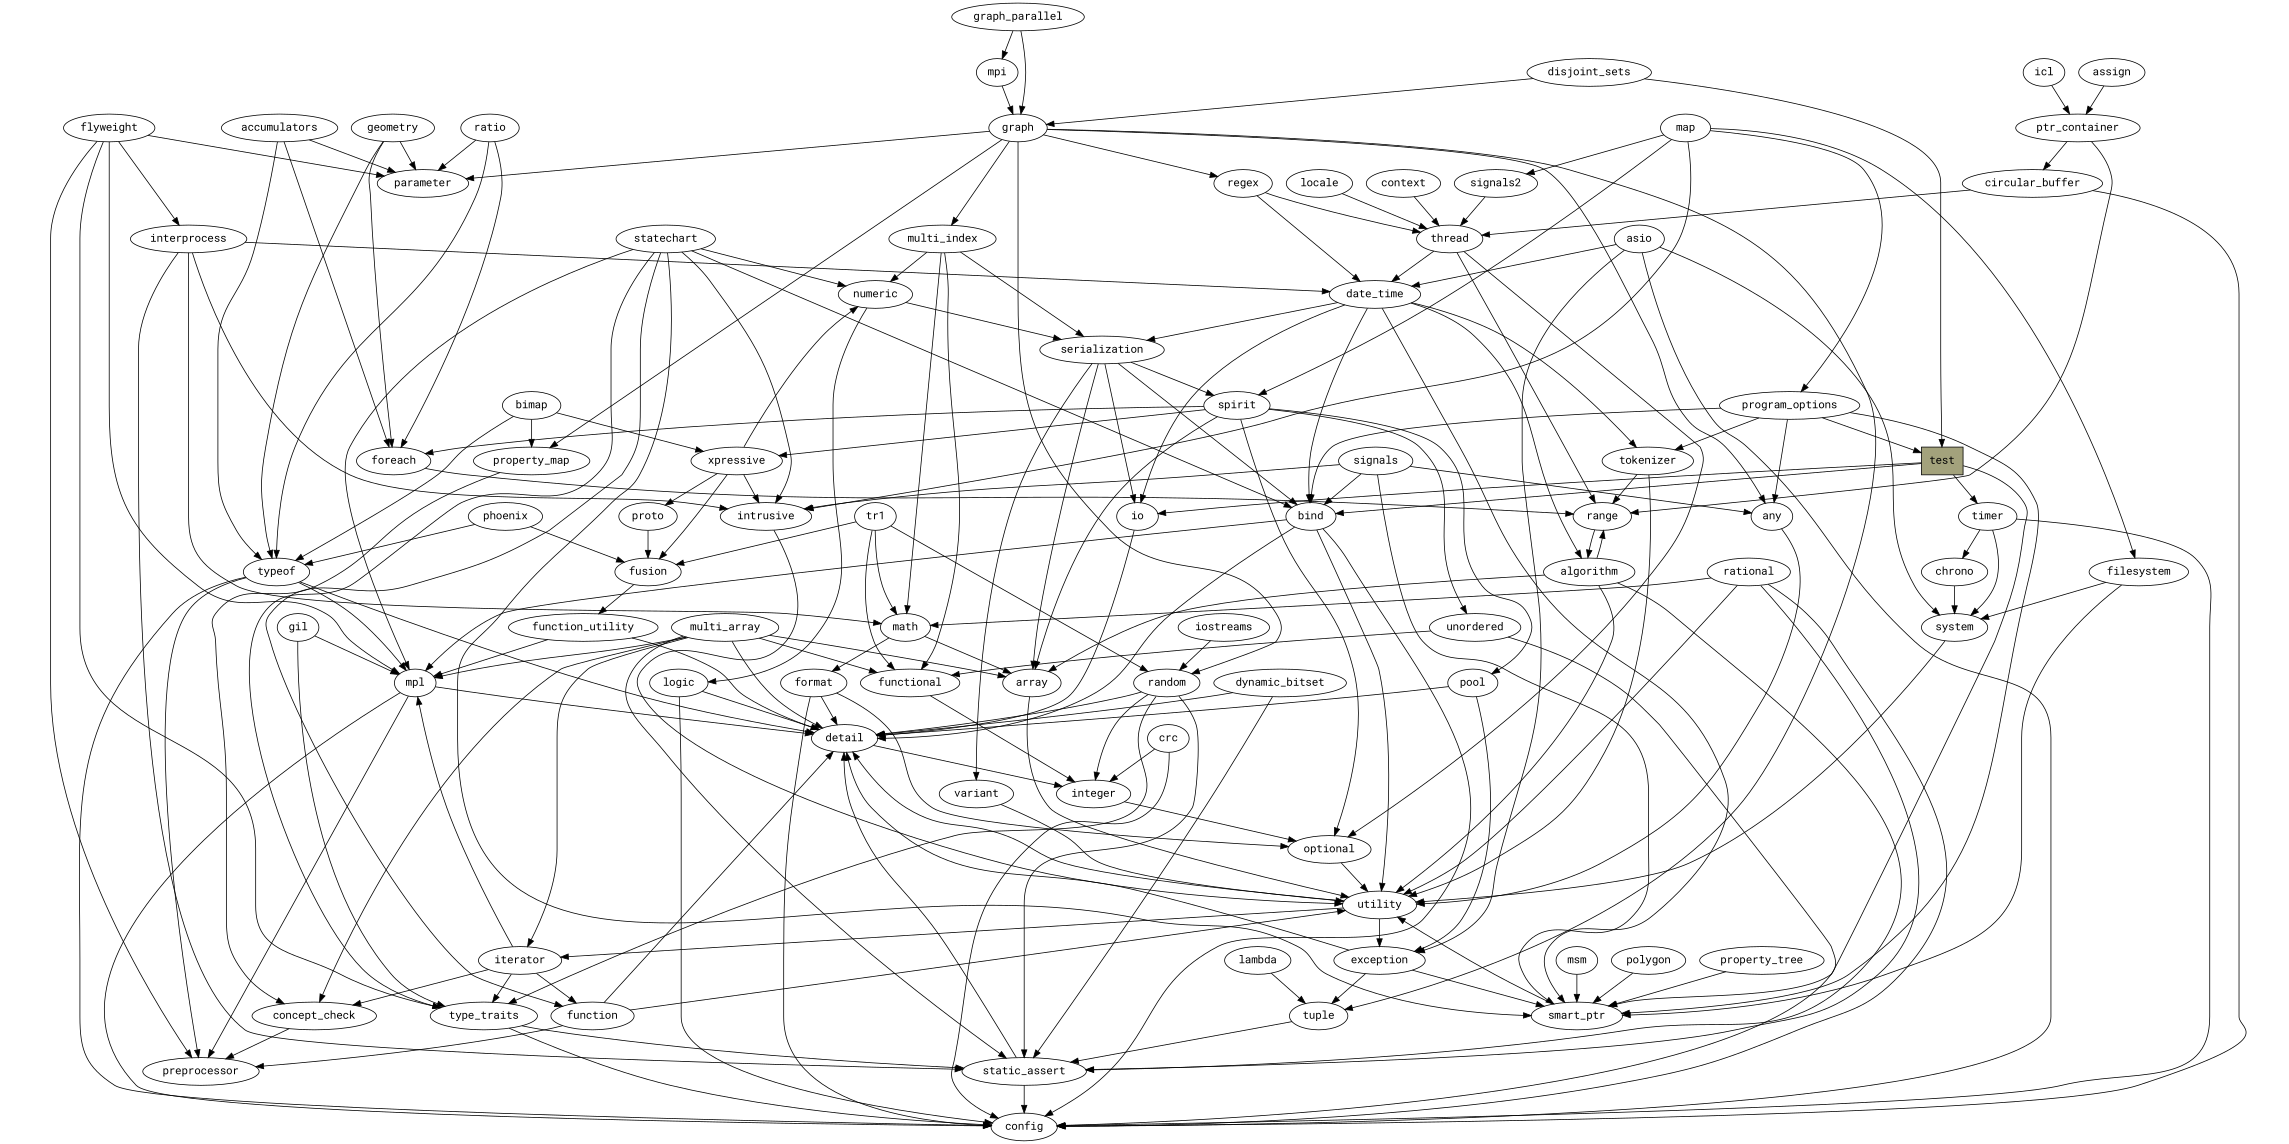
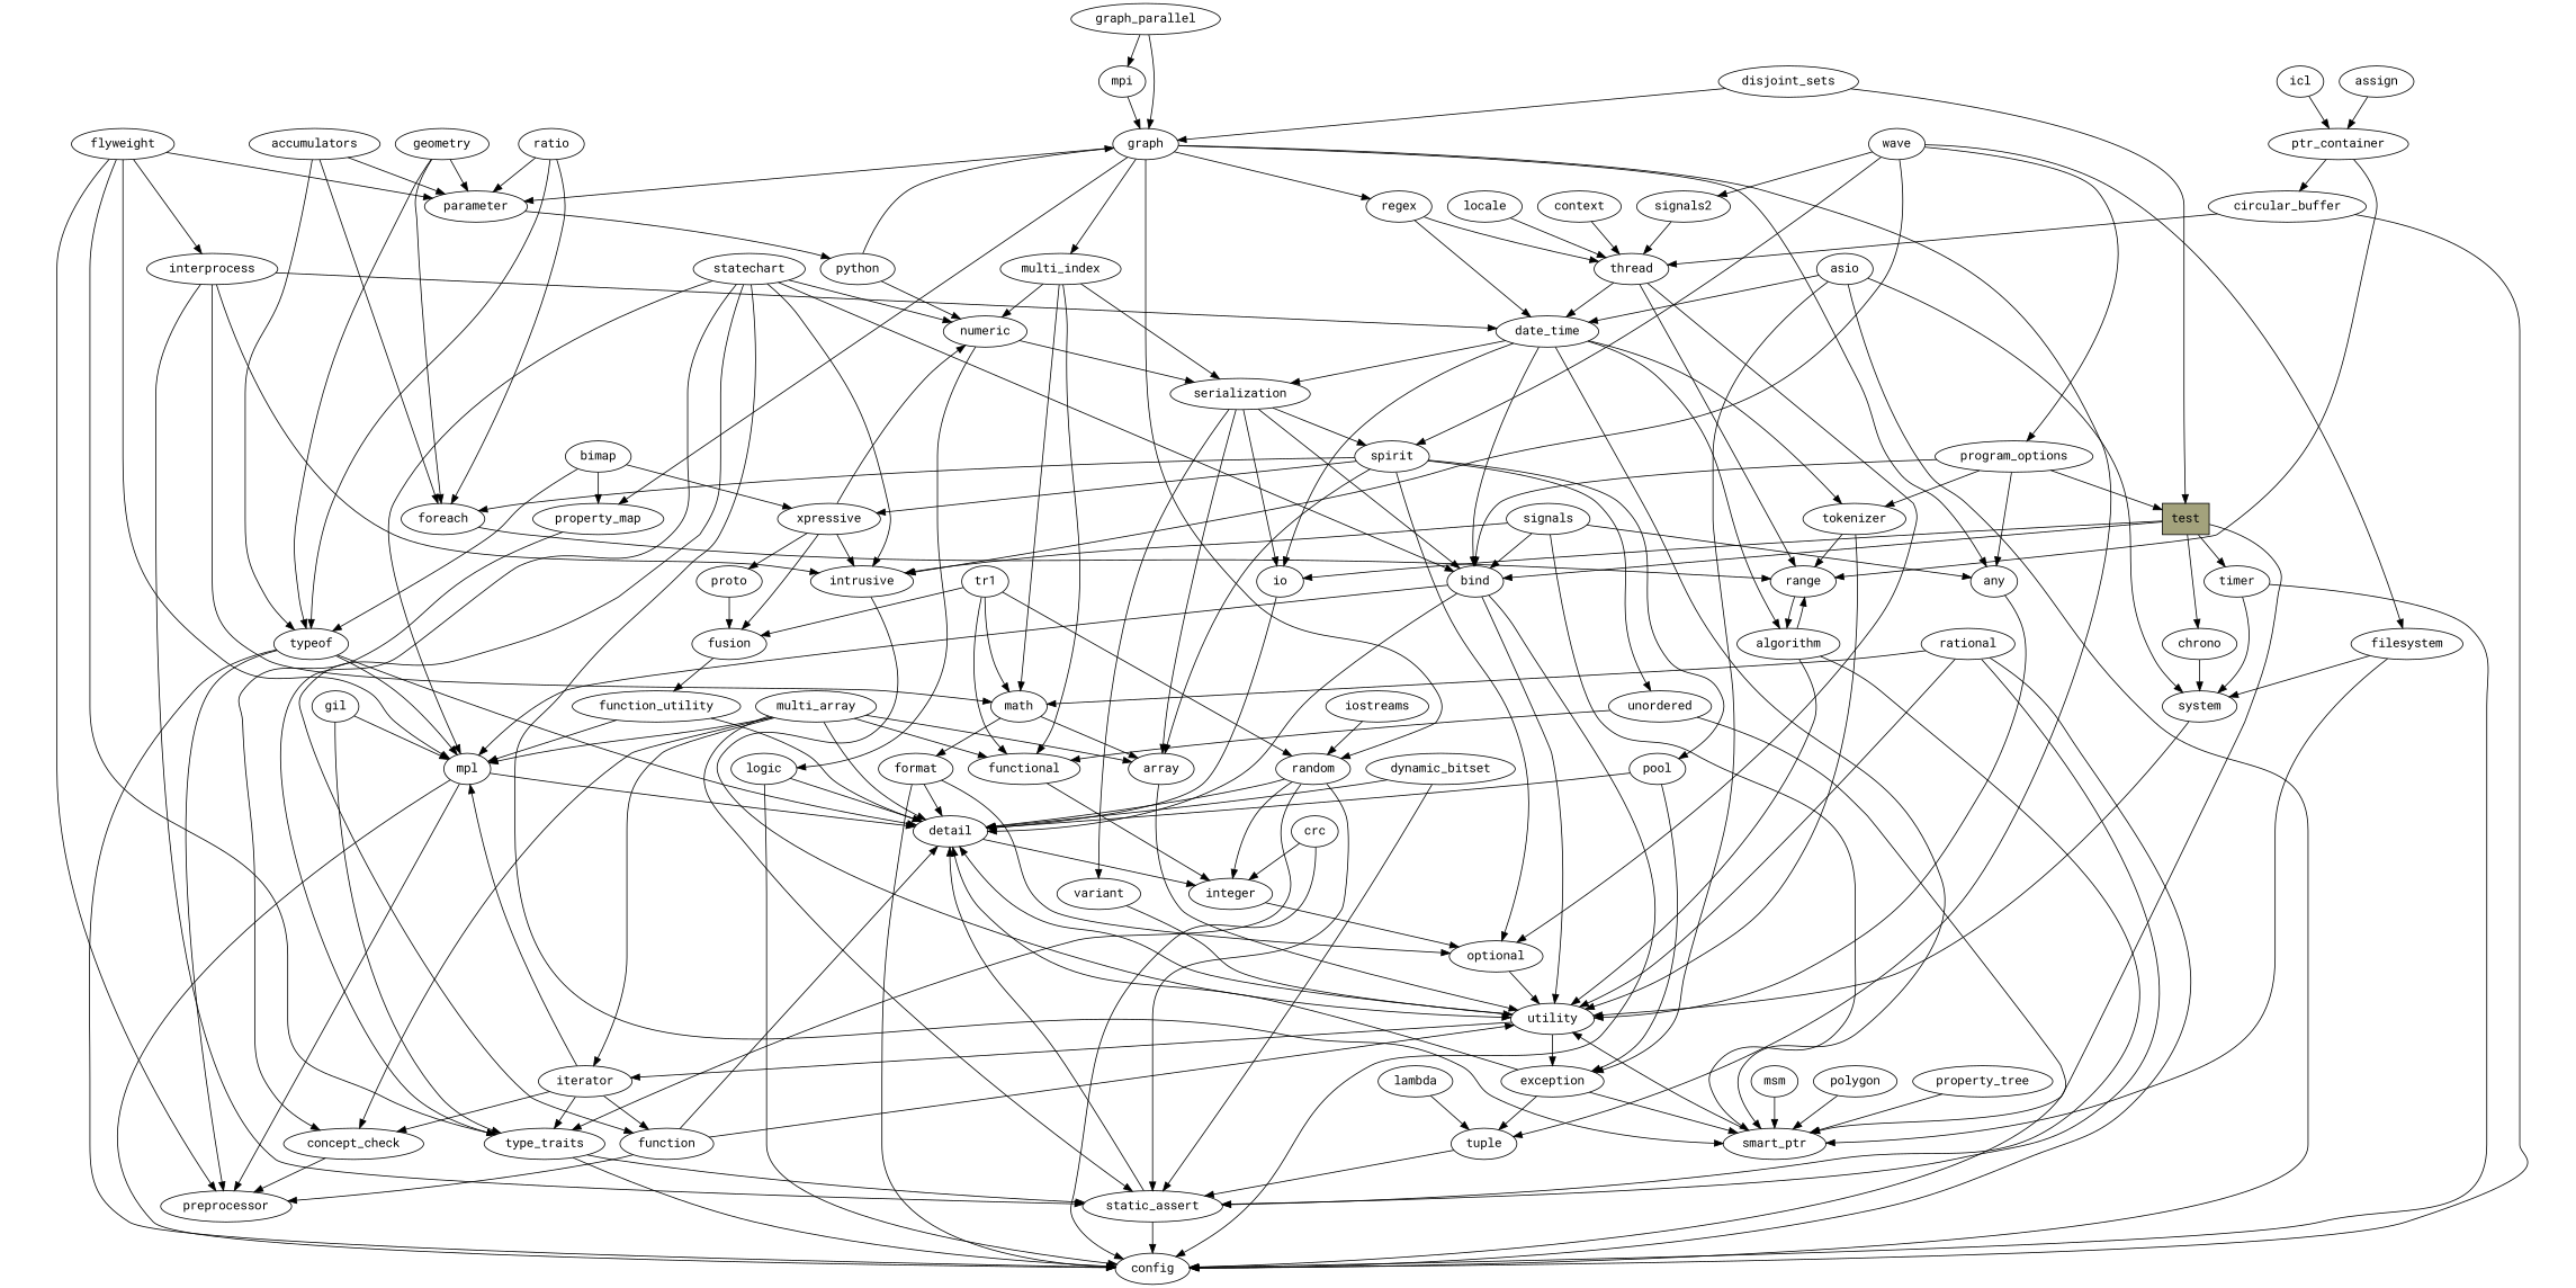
  digraph {
    fontname="Roboto Mono"
    node [fontname="Roboto Mono"]
    edge [fontname="Roboto Mono"]
    concept_check
    preprocessor
    property_map
    mpl
    config
    detail
    integer
    optional
    type_traits
    static_assert
    function
    utility
    iterator
    exception
    smart_ptr
    tuple
    n17 [label=function_utility]
    fusion
    typeof
    proto
    intrusive
    logic
    numeric
    serialization
    array
    spirit
    io
    bind
    variant
    xpressive
    foreach
    unordered
    pool
    algorithm
    range
    functional
    format
    math
    multi_index
    any
    random
    tokenizer
    date_time
    thread
    regex
    "graph"
    parameter
+   python
    accumulators
    system
    asio
    circular_buffer
    ptr_container
    assign
    bimap
    chrono
    context
    crc
    timer
    test [fillcolor="#A3A27C" shape=box style=filled]
    disjoint_sets
    dynamic_bitset
    filesystem
    interprocess
    flyweight
    geometry
    gil
    mpi
    graph_parallel
    icl
    iostreams
    lambda
    locale
    msm
    multi_array
-   phoenix
    polygon
    program_options
    property_tree
    ratio
    rational
    signals
    signals2
    statechart
    tr1
-   wave [label=map]
+   wave
    concept_check -> preprocessor
    property_map -> concept_check
    mpl -> preprocessor
    mpl -> config
    mpl -> detail
    detail -> integer
    integer -> optional
    optional -> utility
    type_traits -> config
    type_traits -> static_assert
    static_assert -> config
    static_assert -> detail
    function -> preprocessor
    function -> detail
    function -> utility
    utility -> detail
    utility -> iterator
    utility -> exception
    iterator -> concept_check
    iterator -> mpl
    iterator -> type_traits
    iterator -> function
    exception -> detail
    exception -> smart_ptr
    exception -> tuple
    smart_ptr -> utility
    tuple -> static_assert
    n17 -> mpl
    n17 -> detail
    fusion -> n17
    typeof -> preprocessor
    typeof -> mpl
    typeof -> config
    typeof -> detail
    proto -> fusion
    intrusive -> utility
    logic -> config
    logic -> detail
    numeric -> logic
    numeric -> serialization
    serialization -> array
    serialization -> spirit
    serialization -> io
    serialization -> bind
    serialization -> variant
    array -> utility
    spirit -> optional
    spirit -> array
    spirit -> xpressive
    spirit -> foreach
    spirit -> unordered
    spirit -> pool
    io -> detail
    bind -> mpl
    bind -> config
    bind -> detail
    bind -> utility
    variant -> utility
    xpressive -> fusion
    xpressive -> proto
    xpressive -> intrusive
    xpressive -> numeric
    foreach -> range
    unordered -> config
    unordered -> functional
    pool -> detail
    pool -> exception
    algorithm -> static_assert
    algorithm -> utility
-   algorithm -> array
    algorithm -> range
    range -> algorithm
    functional -> integer
    format -> config
    format -> detail
    format -> optional
    math -> array
    math -> format
    multi_index -> numeric
    multi_index -> serialization
    multi_index -> functional
    multi_index -> math
    any -> utility
    random -> detail
    random -> integer
    random -> type_traits
    random -> static_assert
    tokenizer -> utility
    tokenizer -> range
    date_time -> smart_ptr
    date_time -> serialization
    date_time -> io
    date_time -> bind
    date_time -> algorithm
    date_time -> tokenizer
    thread -> optional
    thread -> range
    thread -> date_time
    regex -> date_time
    regex -> thread
    "graph" -> property_map
    "graph" -> tuple
    "graph" -> multi_index
    "graph" -> any
    "graph" -> random
    "graph" -> regex
    "graph" -> parameter
+   parameter -> python
+   python -> numeric
+   python -> "graph"
    accumulators -> typeof
    accumulators -> foreach
    accumulators -> parameter
    system -> utility
    asio -> config
    asio -> exception
    asio -> date_time
    asio -> system
    circular_buffer -> config
    circular_buffer -> thread
    ptr_container -> range
    ptr_container -> circular_buffer
    assign -> ptr_container
    bimap -> property_map
    bimap -> typeof
    bimap -> xpressive
    chrono -> system
    context -> thread
    crc -> config
    crc -> integer
    timer -> config
    timer -> system
-   timer -> chrono
+   test -> chrono
    test -> smart_ptr
    test -> io
    test -> bind
    test -> timer
    disjoint_sets -> "graph"
    disjoint_sets -> test
    dynamic_bitset -> detail
    dynamic_bitset -> static_assert
    filesystem -> smart_ptr
    filesystem -> system
    interprocess -> static_assert
    interprocess -> intrusive
    interprocess -> math
    interprocess -> date_time
    flyweight -> preprocessor
    flyweight -> mpl
    flyweight -> type_traits
    flyweight -> parameter
    flyweight -> interprocess
    geometry -> typeof
    geometry -> foreach
    geometry -> parameter
    gil -> mpl
    gil -> type_traits
    mpi -> "graph"
    graph_parallel -> "graph"
    graph_parallel -> mpi
    icl -> ptr_container
    iostreams -> random
    lambda -> tuple
    locale -> thread
    msm -> smart_ptr
    multi_array -> concept_check
    multi_array -> mpl
    multi_array -> detail
    multi_array -> static_assert
    multi_array -> iterator
    multi_array -> array
    multi_array -> functional
-   phoenix -> fusion
-   phoenix -> typeof
    polygon -> smart_ptr
-   program_options -> smart_ptr
    program_options -> bind
    program_options -> any
    program_options -> tokenizer
    program_options -> test
    property_tree -> smart_ptr
    ratio -> typeof
    ratio -> foreach
    ratio -> parameter
    rational -> config
    rational -> static_assert
    rational -> utility
    rational -> math
    signals -> smart_ptr
    signals -> intrusive
    signals -> bind
    signals -> any
    signals2 -> thread
    statechart -> mpl
    statechart -> type_traits
    statechart -> function
    statechart -> smart_ptr
    statechart -> intrusive
    statechart -> numeric
    statechart -> bind
    tr1 -> fusion
    tr1 -> functional
    tr1 -> math
    tr1 -> random
    wave -> intrusive
    wave -> spirit
    wave -> filesystem
    wave -> program_options
    wave -> signals2
  }
